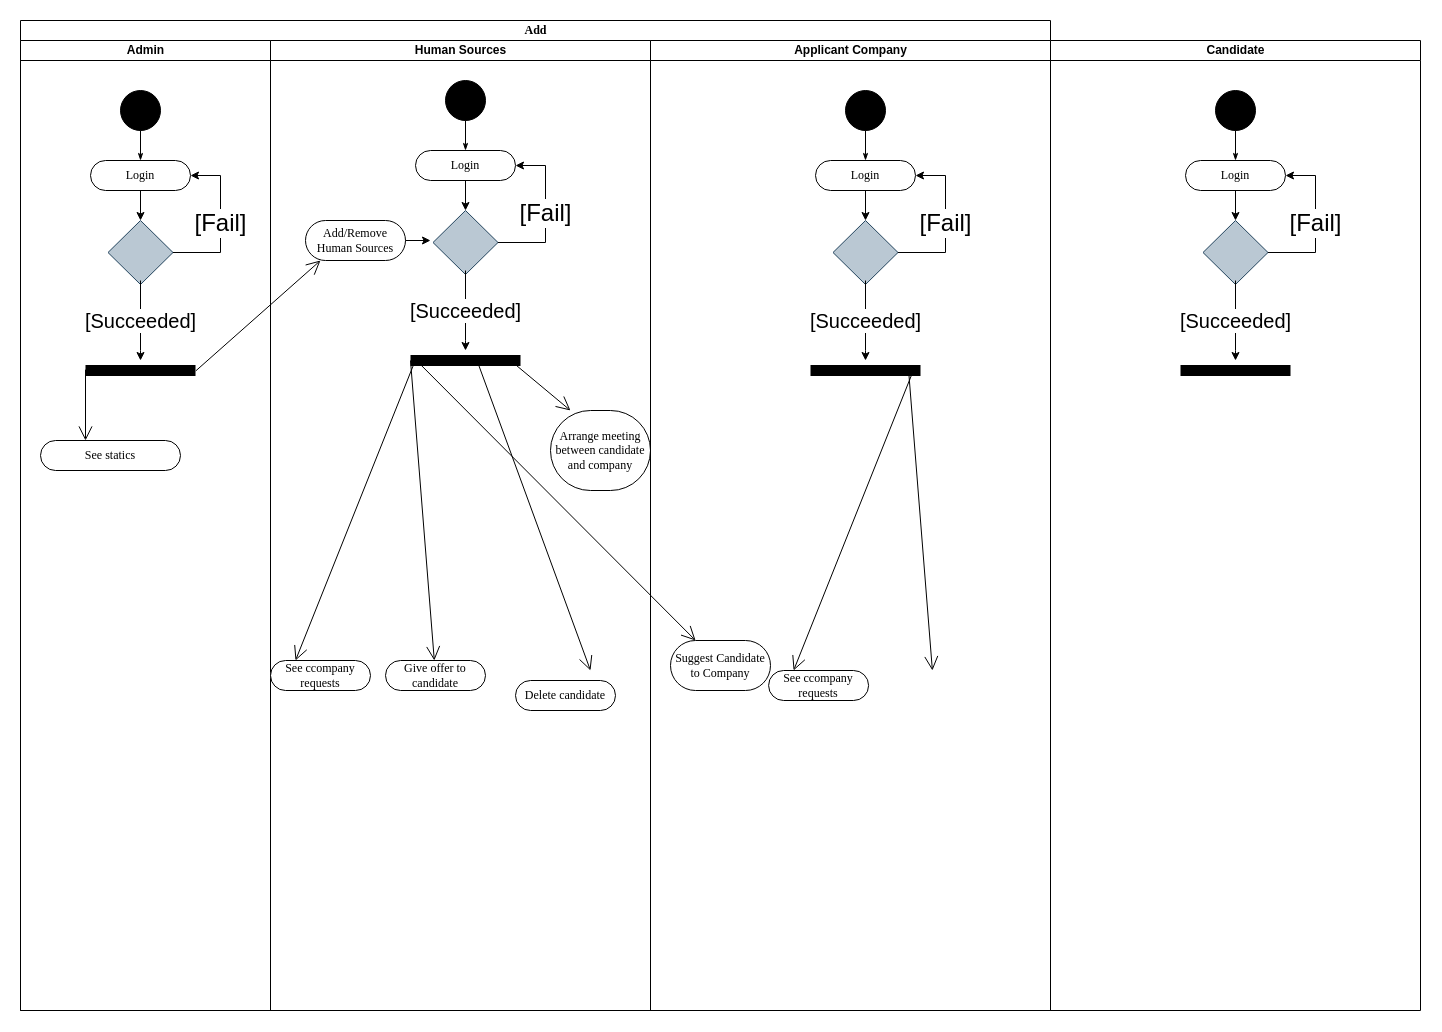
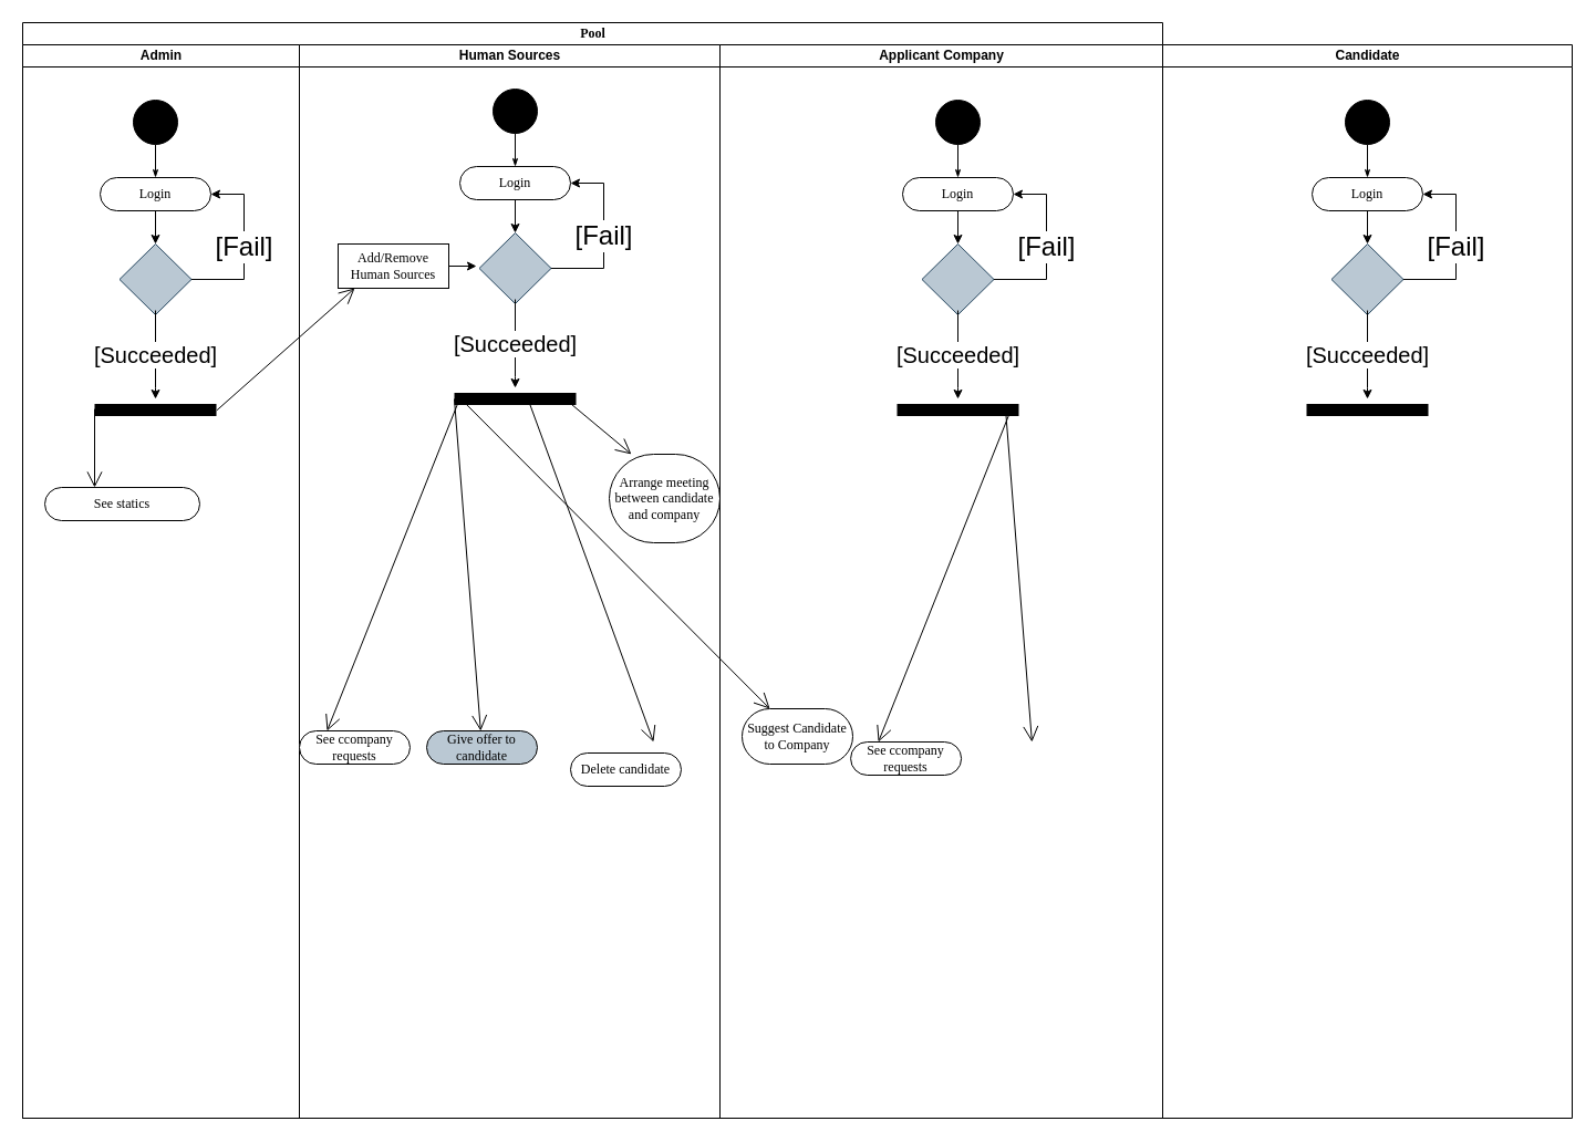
  <mxCell id="0" />
  <mxCell id="1" parent="0" />
- <mxCell id="2" value="Add" style="swimlane;html=1;childLayout=stackLayout;startSize=20;rounded=0;shadow=0;comic=0;labelBackgroundColor=none;strokeWidth=1;fontFamily=Verdana;fontSize=12;align=center;" parent="1" vertex="1"><mxGeometry x="20" y="20" width="1030" height="990" as="geometry" /></mxCell>
+ <mxCell id="2" value="Pool" style="swimlane;html=1;childLayout=stackLayout;startSize=20;rounded=0;shadow=0;comic=0;labelBackgroundColor=none;strokeWidth=1;fontFamily=Verdana;fontSize=12;align=center;" parent="1" vertex="1"><mxGeometry x="20" y="20" width="1030" height="990" as="geometry" /></mxCell>
  <mxCell id="3" value="Admin" style="swimlane;html=1;startSize=20;" parent="2" vertex="1"><mxGeometry y="20" width="250" height="970" as="geometry" /></mxCell>
  <mxCell id="4" value="" style="ellipse;whiteSpace=wrap;html=1;rounded=0;shadow=0;comic=0;labelBackgroundColor=none;strokeWidth=1;fillColor=#000000;fontFamily=Verdana;fontSize=12;align=center;" parent="3" vertex="1"><mxGeometry x="100" y="50" width="40" height="40" as="geometry" /></mxCell>
  <mxCell id="5" value="Login" style="rounded=1;whiteSpace=wrap;html=1;shadow=0;comic=0;labelBackgroundColor=none;strokeWidth=1;fontFamily=Verdana;fontSize=12;align=center;arcSize=50;" parent="3" vertex="1"><mxGeometry x="70" y="120" width="100" height="30" as="geometry" /></mxCell>
  <mxCell id="6" style="edgeStyle=orthogonalEdgeStyle;rounded=0;html=1;labelBackgroundColor=none;startArrow=none;startFill=0;startSize=5;endArrow=classicThin;endFill=1;endSize=5;jettySize=auto;orthogonalLoop=1;strokeWidth=1;fontFamily=Verdana;fontSize=12" parent="3" source="4" target="5" edge="1"><mxGeometry relative="1" as="geometry" /></mxCell>
  <mxCell id="7" value="" style="rhombus;whiteSpace=wrap;html=1;color=black;fillColor=#bac8d3;strokeColor=#23445d;" vertex="1" parent="3"><mxGeometry x="87.5" y="180" width="65" height="64" as="geometry" /></mxCell>
  <mxCell id="8" value="&lt;span style=&quot;font-size: 24px&quot;&gt;[Fail]&lt;/span&gt;" style="edgeStyle=orthogonalEdgeStyle;rounded=0;orthogonalLoop=1;jettySize=auto;html=1;exitX=1;exitY=0.5;exitDx=0;exitDy=0;entryX=1;entryY=0.5;entryDx=0;entryDy=0;" edge="1" parent="3" source="7" target="5"><mxGeometry x="-0.008" relative="1" as="geometry"><mxPoint x="200" y="140" as="targetPoint" /><Array as="points"><mxPoint x="200" y="212" /><mxPoint x="200" y="135" /></Array><mxPoint as="offset" /></mxGeometry></mxCell>
  <mxCell id="9" value="" style="line;strokeWidth=11;fillColor=none;align=left;verticalAlign=middle;spacingTop=-1;spacingLeft=3;spacingRight=3;rotatable=0;labelPosition=right;points=[];portConstraint=eastwest;fontStyle=1" vertex="1" parent="3"><mxGeometry x="65" y="320" width="110" height="20" as="geometry" /></mxCell>
  <mxCell id="10" value="" style="endArrow=open;endFill=1;endSize=12;html=1;" edge="1" parent="3"><mxGeometry width="160" relative="1" as="geometry"><mxPoint x="65" y="329.17" as="sourcePoint" /><mxPoint x="65" y="400" as="targetPoint" /></mxGeometry></mxCell>
  <mxCell id="11" value="See statics" style="rounded=1;whiteSpace=wrap;html=1;shadow=0;comic=0;labelBackgroundColor=none;strokeWidth=1;fontFamily=Verdana;fontSize=12;align=center;arcSize=50;" vertex="1" parent="3"><mxGeometry x="20" y="400" width="140" height="30" as="geometry" /></mxCell>
  <mxCell id="12" value="Human Sources" style="swimlane;html=1;startSize=20;" parent="2" vertex="1"><mxGeometry x="250" y="20" width="380" height="970" as="geometry" /></mxCell>
  <mxCell id="13" value="" style="ellipse;whiteSpace=wrap;html=1;rounded=0;shadow=0;comic=0;labelBackgroundColor=none;strokeWidth=1;fillColor=#000000;fontFamily=Verdana;fontSize=12;align=center;" vertex="1" parent="12"><mxGeometry x="175" y="40" width="40" height="40" as="geometry" /></mxCell>
  <mxCell id="14" value="Login" style="rounded=1;whiteSpace=wrap;html=1;shadow=0;comic=0;labelBackgroundColor=none;strokeWidth=1;fontFamily=Verdana;fontSize=12;align=center;arcSize=50;" vertex="1" parent="12"><mxGeometry x="145" y="110" width="100" height="30" as="geometry" /></mxCell>
  <mxCell id="15" style="edgeStyle=orthogonalEdgeStyle;rounded=0;html=1;labelBackgroundColor=none;startArrow=none;startFill=0;startSize=5;endArrow=classicThin;endFill=1;endSize=5;jettySize=auto;orthogonalLoop=1;strokeWidth=1;fontFamily=Verdana;fontSize=12" edge="1" parent="12" source="13" target="14"><mxGeometry relative="1" as="geometry" /></mxCell>
  <mxCell id="16" value="" style="rhombus;whiteSpace=wrap;html=1;color=black;fillColor=#bac8d3;strokeColor=#23445d;" vertex="1" parent="12"><mxGeometry x="162.5" y="170" width="65" height="64" as="geometry" /></mxCell>
  <mxCell id="17" value="&lt;span style=&quot;font-size: 24px&quot;&gt;[Fail]&lt;/span&gt;" style="edgeStyle=orthogonalEdgeStyle;rounded=0;orthogonalLoop=1;jettySize=auto;html=1;exitX=1;exitY=0.5;exitDx=0;exitDy=0;entryX=1;entryY=0.5;entryDx=0;entryDy=0;" edge="1" parent="12" source="16" target="14"><mxGeometry x="-0.008" relative="1" as="geometry"><mxPoint x="235" y="90" as="targetPoint" /><Array as="points"><mxPoint x="275" y="202" /><mxPoint x="275" y="125" /></Array><mxPoint as="offset" /></mxGeometry></mxCell>
  <mxCell id="18" value="" style="line;strokeWidth=11;fillColor=none;align=left;verticalAlign=middle;spacingTop=-1;spacingLeft=3;spacingRight=3;rotatable=0;labelPosition=right;points=[];portConstraint=eastwest;fontStyle=1" vertex="1" parent="12"><mxGeometry x="140" y="310" width="110" height="20" as="geometry" /></mxCell>
  <mxCell id="19" style="edgeStyle=orthogonalEdgeStyle;rounded=0;orthogonalLoop=1;jettySize=auto;html=1;exitX=0.5;exitY=1;exitDx=0;exitDy=0;" edge="1" parent="12" source="14"><mxGeometry relative="1" as="geometry"><mxPoint x="195" y="170" as="targetPoint" /></mxGeometry></mxCell>
  <mxCell id="20" value="&lt;font style=&quot;font-size: 20px&quot;&gt;[Succeeded]&lt;/font&gt;" style="edgeStyle=orthogonalEdgeStyle;rounded=0;orthogonalLoop=1;jettySize=auto;html=1;" edge="1" parent="12"><mxGeometry relative="1" as="geometry"><mxPoint x="195" y="310" as="targetPoint" /><mxPoint x="195" y="230" as="sourcePoint" /><Array as="points"><mxPoint x="195" y="300" /></Array></mxGeometry></mxCell>
- <mxCell id="21" value="Add/Remove&lt;br&gt;Human Sources" style="rounded=1;whiteSpace=wrap;html=1;shadow=0;comic=0;labelBackgroundColor=none;strokeWidth=1;fontFamily=Verdana;fontSize=12;align=center;arcSize=50;" vertex="1" parent="12"><mxGeometry x="35" y="180" width="100" height="40" as="geometry" /></mxCell>
+ <mxCell id="21" value="Add/Remove&lt;br&gt;Human Sources" style="whiteSpace=wrap;html=1;shadow=0;comic=0;labelBackgroundColor=none;strokeWidth=1;fontFamily=Verdana;fontSize=12;align=center;arcSize=50;rounded=0;" vertex="1" parent="12"><mxGeometry x="35" y="180" width="100" height="40" as="geometry" /></mxCell>
  <mxCell id="22" value="See ccompany requests" style="rounded=1;whiteSpace=wrap;html=1;shadow=0;comic=0;labelBackgroundColor=none;strokeWidth=1;fontFamily=Verdana;fontSize=12;align=center;arcSize=50;" vertex="1" parent="12"><mxGeometry y="620" width="100" height="30" as="geometry" /></mxCell>
  <mxCell id="23" value="" style="endArrow=open;endFill=1;endSize=12;html=1;exitX=0.036;exitY=0.6;exitDx=0;exitDy=0;exitPerimeter=0;entryX=0.25;entryY=0;entryDx=0;entryDy=0;" edge="1" parent="12" source="18" target="22"><mxGeometry width="160" relative="1" as="geometry"><mxPoint x="180" y="340" as="sourcePoint" /><mxPoint x="180" y="410.83" as="targetPoint" /></mxGeometry></mxCell>
  <mxCell id="24" value="Delete candidate" style="rounded=1;whiteSpace=wrap;html=1;shadow=0;comic=0;labelBackgroundColor=none;strokeWidth=1;fontFamily=Verdana;fontSize=12;align=center;arcSize=50;" vertex="1" parent="12"><mxGeometry x="245" y="640" width="100" height="30" as="geometry" /></mxCell>
  <mxCell id="25" value="Arrange meeting between candidate and company" style="rounded=1;whiteSpace=wrap;html=1;shadow=0;comic=0;labelBackgroundColor=none;strokeWidth=1;fontFamily=Verdana;fontSize=12;align=center;arcSize=50;" vertex="1" parent="12"><mxGeometry x="280" y="370" width="100" height="80" as="geometry" /></mxCell>
  <mxCell id="26" value="" style="endArrow=open;endFill=1;endSize=12;html=1;exitX=1.003;exitY=0.517;exitDx=0;exitDy=0;exitPerimeter=0;" edge="1" parent="2" source="9"><mxGeometry width="160" relative="1" as="geometry"><mxPoint x="170" y="360" as="sourcePoint" /><mxPoint x="300" y="240" as="targetPoint" /></mxGeometry></mxCell>
  <mxCell id="27" value="Applicant Company" style="swimlane;html=1;startSize=20;" parent="2" vertex="1"><mxGeometry x="630" y="20" width="400" height="970" as="geometry" /></mxCell>
  <mxCell id="28" value="" style="ellipse;whiteSpace=wrap;html=1;rounded=0;shadow=0;comic=0;labelBackgroundColor=none;strokeWidth=1;fillColor=#000000;fontFamily=Verdana;fontSize=12;align=center;" vertex="1" parent="27"><mxGeometry x="195" y="50" width="40" height="40" as="geometry" /></mxCell>
  <mxCell id="29" value="Login" style="rounded=1;whiteSpace=wrap;html=1;shadow=0;comic=0;labelBackgroundColor=none;strokeWidth=1;fontFamily=Verdana;fontSize=12;align=center;arcSize=50;" vertex="1" parent="27"><mxGeometry x="165" y="120" width="100" height="30" as="geometry" /></mxCell>
  <mxCell id="30" style="edgeStyle=orthogonalEdgeStyle;rounded=0;html=1;labelBackgroundColor=none;startArrow=none;startFill=0;startSize=5;endArrow=classicThin;endFill=1;endSize=5;jettySize=auto;orthogonalLoop=1;strokeWidth=1;fontFamily=Verdana;fontSize=12" edge="1" parent="27" source="28" target="29"><mxGeometry relative="1" as="geometry" /></mxCell>
  <mxCell id="31" value="" style="rhombus;whiteSpace=wrap;html=1;color=black;fillColor=#bac8d3;strokeColor=#23445d;" vertex="1" parent="27"><mxGeometry x="182.5" y="180" width="65" height="64" as="geometry" /></mxCell>
  <mxCell id="32" value="&lt;span style=&quot;font-size: 24px&quot;&gt;[Fail]&lt;/span&gt;" style="edgeStyle=orthogonalEdgeStyle;rounded=0;orthogonalLoop=1;jettySize=auto;html=1;exitX=1;exitY=0.5;exitDx=0;exitDy=0;entryX=1;entryY=0.5;entryDx=0;entryDy=0;" edge="1" parent="27" source="31" target="29"><mxGeometry x="-0.008" relative="1" as="geometry"><mxPoint x="-35" y="60" as="targetPoint" /><Array as="points"><mxPoint x="295" y="212" /><mxPoint x="295" y="135" /></Array><mxPoint as="offset" /></mxGeometry></mxCell>
  <mxCell id="33" value="" style="line;strokeWidth=11;fillColor=none;align=left;verticalAlign=middle;spacingTop=-1;spacingLeft=3;spacingRight=3;rotatable=0;labelPosition=right;points=[];portConstraint=eastwest;fontStyle=1" vertex="1" parent="27"><mxGeometry x="160" y="320" width="110" height="20" as="geometry" /></mxCell>
  <mxCell id="34" style="edgeStyle=orthogonalEdgeStyle;rounded=0;orthogonalLoop=1;jettySize=auto;html=1;exitX=0.5;exitY=1;exitDx=0;exitDy=0;" edge="1" parent="27" source="29"><mxGeometry relative="1" as="geometry"><mxPoint x="215" y="180" as="targetPoint" /></mxGeometry></mxCell>
  <mxCell id="35" value="&lt;font style=&quot;font-size: 20px&quot;&gt;[Succeeded]&lt;/font&gt;" style="edgeStyle=orthogonalEdgeStyle;rounded=0;orthogonalLoop=1;jettySize=auto;html=1;" edge="1" parent="27"><mxGeometry relative="1" as="geometry"><mxPoint x="215" y="320" as="targetPoint" /><mxPoint x="215" y="240" as="sourcePoint" /><Array as="points"><mxPoint x="215" y="310" /></Array></mxGeometry></mxCell>
  <mxCell id="36" value="&lt;span style=&quot;font-size: 24px&quot;&gt;[Fail]&lt;/span&gt;" style="edgeStyle=orthogonalEdgeStyle;rounded=0;orthogonalLoop=1;jettySize=auto;html=1;exitX=1;exitY=0.5;exitDx=0;exitDy=0;entryX=1;entryY=0.5;entryDx=0;entryDy=0;" edge="1" parent="27"><mxGeometry x="-0.008" relative="1" as="geometry"><mxPoint x="157.5" y="515" as="targetPoint" /><Array as="points"><mxPoint x="187.5" y="592" /><mxPoint x="187.5" y="515" /></Array><mxPoint as="offset" /></mxGeometry></mxCell>
  <mxCell id="37" value="Suggest Candidate to Company" style="rounded=1;whiteSpace=wrap;html=1;shadow=0;comic=0;labelBackgroundColor=none;strokeWidth=1;fontFamily=Verdana;fontSize=12;align=center;arcSize=50;" vertex="1" parent="27"><mxGeometry x="20" y="600" width="100" height="50" as="geometry" /></mxCell>
  <mxCell id="38" value="See ccompany requests" style="rounded=1;whiteSpace=wrap;html=1;shadow=0;comic=0;labelBackgroundColor=none;strokeWidth=1;fontFamily=Verdana;fontSize=12;align=center;arcSize=50;" vertex="1" parent="27"><mxGeometry x="118.1" y="630" width="100" height="30" as="geometry" /></mxCell>
  <mxCell id="39" value="" style="endArrow=open;endFill=1;endSize=12;html=1;exitX=0.036;exitY=0.6;exitDx=0;exitDy=0;exitPerimeter=0;entryX=0.25;entryY=0;entryDx=0;entryDy=0;" edge="1" parent="27" target="38"><mxGeometry width="160" relative="1" as="geometry"><mxPoint x="262.06" y="332" as="sourcePoint" /><mxPoint x="8.1" y="380.83" as="targetPoint" /></mxGeometry></mxCell>
  <mxCell id="40" value="" style="endArrow=open;endFill=1;endSize=12;html=1;" edge="1" parent="27"><mxGeometry width="160" relative="1" as="geometry"><mxPoint x="268.1" y="630" as="sourcePoint" /><mxPoint x="268.1" y="630" as="targetPoint" /></mxGeometry></mxCell>
  <mxCell id="41" value="" style="endArrow=open;endFill=1;endSize=12;html=1;" edge="1" parent="27"><mxGeometry width="160" relative="1" as="geometry"><mxPoint x="258.1" y="330" as="sourcePoint" /><mxPoint x="281.91" y="630" as="targetPoint" /></mxGeometry></mxCell>
  <mxCell id="42" value="" style="endArrow=open;endFill=1;endSize=12;html=1;exitX=0.036;exitY=0.4;exitDx=0;exitDy=0;exitPerimeter=0;" edge="1" parent="2" source="18" target="37"><mxGeometry width="160" relative="1" as="geometry"><mxPoint x="393.96" y="338" as="sourcePoint" /><mxPoint x="500" y="650" as="targetPoint" /></mxGeometry></mxCell>
  <mxCell id="43" style="edgeStyle=orthogonalEdgeStyle;rounded=0;orthogonalLoop=1;jettySize=auto;html=1;exitX=0.5;exitY=1;exitDx=0;exitDy=0;" edge="1" parent="1" source="5"><mxGeometry relative="1" as="geometry"><mxPoint x="140" y="220" as="targetPoint" /></mxGeometry></mxCell>
  <mxCell id="44" value="&lt;font style=&quot;font-size: 20px&quot;&gt;[Succeeded]&lt;/font&gt;" style="edgeStyle=orthogonalEdgeStyle;rounded=0;orthogonalLoop=1;jettySize=auto;html=1;" edge="1" parent="1"><mxGeometry relative="1" as="geometry"><mxPoint x="140" y="360" as="targetPoint" /><mxPoint x="140" y="280" as="sourcePoint" /><Array as="points"><mxPoint x="140" y="350" /></Array></mxGeometry></mxCell>
  <mxCell id="45" value="Candidate" style="swimlane;html=1;startSize=20;" vertex="1" parent="1"><mxGeometry x="1050" y="40" width="370" height="970" as="geometry" /></mxCell>
  <mxCell id="46" value="" style="ellipse;whiteSpace=wrap;html=1;rounded=0;shadow=0;comic=0;labelBackgroundColor=none;strokeWidth=1;fillColor=#000000;fontFamily=Verdana;fontSize=12;align=center;" vertex="1" parent="45"><mxGeometry x="165" y="50" width="40" height="40" as="geometry" /></mxCell>
  <mxCell id="47" value="Login" style="rounded=1;whiteSpace=wrap;html=1;shadow=0;comic=0;labelBackgroundColor=none;strokeWidth=1;fontFamily=Verdana;fontSize=12;align=center;arcSize=50;" vertex="1" parent="45"><mxGeometry x="135" y="120" width="100" height="30" as="geometry" /></mxCell>
  <mxCell id="48" style="edgeStyle=orthogonalEdgeStyle;rounded=0;html=1;labelBackgroundColor=none;startArrow=none;startFill=0;startSize=5;endArrow=classicThin;endFill=1;endSize=5;jettySize=auto;orthogonalLoop=1;strokeWidth=1;fontFamily=Verdana;fontSize=12" edge="1" parent="45" source="46" target="47"><mxGeometry relative="1" as="geometry" /></mxCell>
  <mxCell id="49" value="" style="rhombus;whiteSpace=wrap;html=1;color=black;fillColor=#bac8d3;strokeColor=#23445d;" vertex="1" parent="45"><mxGeometry x="152.5" y="180" width="65" height="64" as="geometry" /></mxCell>
  <mxCell id="50" value="&lt;span style=&quot;font-size: 24px&quot;&gt;[Fail]&lt;/span&gt;" style="edgeStyle=orthogonalEdgeStyle;rounded=0;orthogonalLoop=1;jettySize=auto;html=1;exitX=1;exitY=0.5;exitDx=0;exitDy=0;entryX=1;entryY=0.5;entryDx=0;entryDy=0;" edge="1" parent="45" source="49" target="47"><mxGeometry x="-0.008" relative="1" as="geometry"><mxPoint x="-65" y="60" as="targetPoint" /><Array as="points"><mxPoint x="265" y="212" /><mxPoint x="265" y="135" /></Array><mxPoint as="offset" /></mxGeometry></mxCell>
  <mxCell id="51" value="" style="line;strokeWidth=11;fillColor=none;align=left;verticalAlign=middle;spacingTop=-1;spacingLeft=3;spacingRight=3;rotatable=0;labelPosition=right;points=[];portConstraint=eastwest;fontStyle=1" vertex="1" parent="45"><mxGeometry x="130" y="320" width="110" height="20" as="geometry" /></mxCell>
  <mxCell id="52" style="edgeStyle=orthogonalEdgeStyle;rounded=0;orthogonalLoop=1;jettySize=auto;html=1;exitX=0.5;exitY=1;exitDx=0;exitDy=0;" edge="1" parent="45" source="47"><mxGeometry relative="1" as="geometry"><mxPoint x="185" y="180" as="targetPoint" /></mxGeometry></mxCell>
  <mxCell id="53" value="&lt;font style=&quot;font-size: 20px&quot;&gt;[Succeeded]&lt;/font&gt;" style="edgeStyle=orthogonalEdgeStyle;rounded=0;orthogonalLoop=1;jettySize=auto;html=1;" edge="1" parent="45"><mxGeometry relative="1" as="geometry"><mxPoint x="185" y="320" as="targetPoint" /><mxPoint x="185" y="240" as="sourcePoint" /><Array as="points"><mxPoint x="185" y="310" /></Array></mxGeometry></mxCell>
  <mxCell id="54" value="&lt;span style=&quot;font-size: 24px&quot;&gt;[Fail]&lt;/span&gt;" style="edgeStyle=orthogonalEdgeStyle;rounded=0;orthogonalLoop=1;jettySize=auto;html=1;exitX=1;exitY=0.5;exitDx=0;exitDy=0;entryX=1;entryY=0.5;entryDx=0;entryDy=0;" edge="1" parent="45"><mxGeometry x="-0.008" relative="1" as="geometry"><mxPoint x="157.5" y="515" as="targetPoint" /><Array as="points"><mxPoint x="187.5" y="592" /><mxPoint x="187.5" y="515" /></Array><mxPoint as="offset" /></mxGeometry></mxCell>
  <mxCell id="55" value="" style="endArrow=open;endFill=1;endSize=12;html=1;" edge="1" parent="1" source="58"><mxGeometry width="160" relative="1" as="geometry"><mxPoint x="410" y="360" as="sourcePoint" /><mxPoint x="420" y="660" as="targetPoint" /></mxGeometry></mxCell>
  <mxCell id="56" value="" style="endArrow=open;endFill=1;endSize=12;html=1;exitX=0.618;exitY=0.7;exitDx=0;exitDy=0;exitPerimeter=0;" edge="1" parent="1" source="18"><mxGeometry width="160" relative="1" as="geometry"><mxPoint x="480" y="400" as="sourcePoint" /><mxPoint x="590" y="670" as="targetPoint" /></mxGeometry></mxCell>
  <mxCell id="57" value="" style="endArrow=open;endFill=1;endSize=12;html=1;exitX=0.909;exitY=0.5;exitDx=0;exitDy=0;exitPerimeter=0;" edge="1" parent="1" source="18"><mxGeometry width="160" relative="1" as="geometry"><mxPoint x="560" y="380" as="sourcePoint" /><mxPoint x="570" y="410" as="targetPoint" /></mxGeometry></mxCell>
- <mxCell id="58" value="Give offer to candidate" style="rounded=1;whiteSpace=wrap;html=1;shadow=0;comic=0;labelBackgroundColor=none;strokeWidth=1;fontFamily=Verdana;fontSize=12;align=center;arcSize=50;" vertex="1" parent="1"><mxGeometry x="385" y="660" width="100" height="30" as="geometry" /></mxCell>
+ <mxCell id="58" value="Give offer to candidate" style="rounded=1;whiteSpace=wrap;html=1;shadow=0;comic=0;labelBackgroundColor=none;strokeWidth=1;fontFamily=Verdana;fontSize=12;align=center;arcSize=50;fillColor=#bac8d3;" vertex="1" parent="1"><mxGeometry x="385" y="660" width="100" height="30" as="geometry" /></mxCell>
  <mxCell id="59" value="" style="endArrow=open;endFill=1;endSize=12;html=1;" edge="1" parent="1" target="58"><mxGeometry width="160" relative="1" as="geometry"><mxPoint x="410" y="360" as="sourcePoint" /><mxPoint x="420" y="660" as="targetPoint" /></mxGeometry></mxCell>
  <mxCell id="60" style="edgeStyle=orthogonalEdgeStyle;rounded=0;orthogonalLoop=1;jettySize=auto;html=1;exitX=1;exitY=0.5;exitDx=0;exitDy=0;" edge="1" parent="1" source="21"><mxGeometry relative="1" as="geometry"><mxPoint x="430" y="240" as="targetPoint" /></mxGeometry></mxCell>
